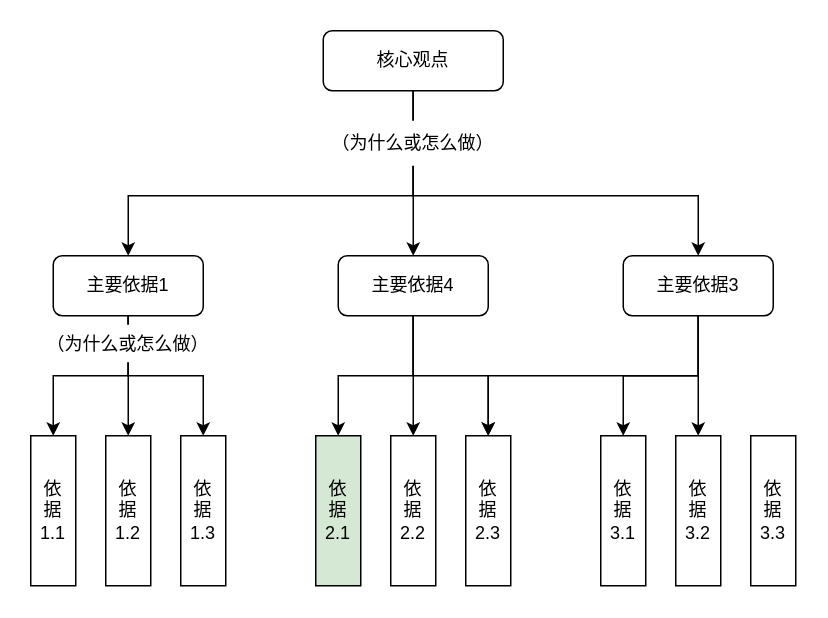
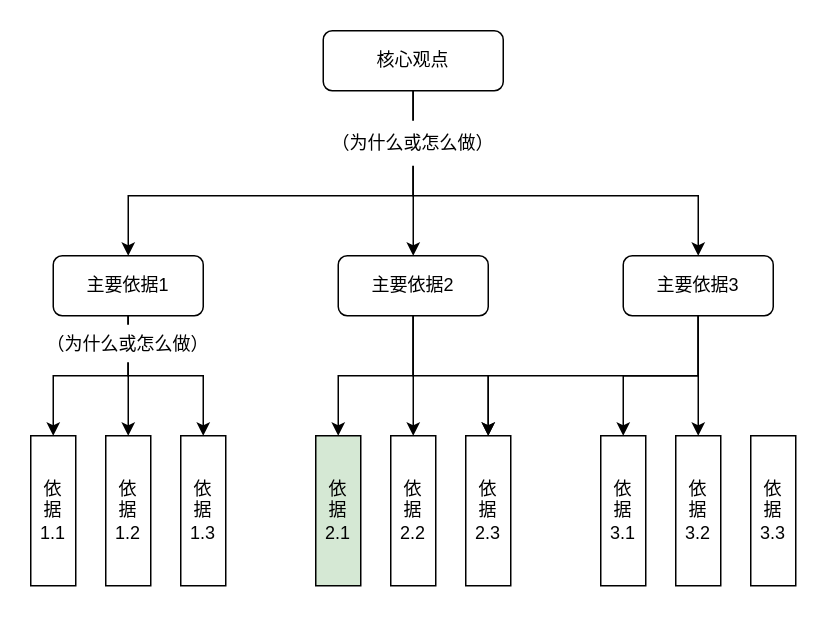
  <mxCell id="0" />
  <mxCell id="1" parent="0" />
  <mxCell id="2" style="edgeStyle=orthogonalEdgeStyle;rounded=0;orthogonalLoop=1;jettySize=auto;html=1;exitX=0.5;exitY=1;exitDx=0;exitDy=0;entryX=0.5;entryY=0;entryDx=0;entryDy=0;" edge="1" parent="1" source="5" target="9"><mxGeometry relative="1" as="geometry" /></mxCell>
  <mxCell id="3" style="edgeStyle=orthogonalEdgeStyle;rounded=0;orthogonalLoop=1;jettySize=auto;html=1;exitX=0.5;exitY=1;exitDx=0;exitDy=0;" edge="1" parent="1" source="5" target="13"><mxGeometry relative="1" as="geometry"><Array as="points"><mxPoint x="275" y="130" /><mxPoint x="85" y="130" /></Array></mxGeometry></mxCell>
  <mxCell id="4" style="edgeStyle=orthogonalEdgeStyle;rounded=0;orthogonalLoop=1;jettySize=auto;html=1;exitX=0.5;exitY=1;exitDx=0;exitDy=0;entryX=0.5;entryY=0;entryDx=0;entryDy=0;" edge="1" parent="1" source="5" target="17"><mxGeometry relative="1" as="geometry"><Array as="points"><mxPoint x="275" y="130" /><mxPoint x="465" y="130" /></Array></mxGeometry></mxCell>
  <mxCell id="5" value="核心观点" style="rounded=1;whiteSpace=wrap;html=1;" vertex="1" parent="1"><mxGeometry x="215" y="20" width="120" height="40" as="geometry" /></mxCell>
  <mxCell id="6" style="edgeStyle=orthogonalEdgeStyle;rounded=0;orthogonalLoop=1;jettySize=auto;html=1;exitX=0.5;exitY=1;exitDx=0;exitDy=0;entryX=0.5;entryY=0;entryDx=0;entryDy=0;" edge="1" parent="1" source="9" target="22"><mxGeometry relative="1" as="geometry" /></mxCell>
  <mxCell id="7" style="edgeStyle=orthogonalEdgeStyle;rounded=0;orthogonalLoop=1;jettySize=auto;html=1;exitX=0.5;exitY=1;exitDx=0;exitDy=0;entryX=0.5;entryY=0;entryDx=0;entryDy=0;" edge="1" parent="1" source="9" target="21"><mxGeometry relative="1" as="geometry" /></mxCell>
  <mxCell id="8" style="edgeStyle=orthogonalEdgeStyle;rounded=0;orthogonalLoop=1;jettySize=auto;html=1;exitX=0.5;exitY=1;exitDx=0;exitDy=0;entryX=0.5;entryY=0;entryDx=0;entryDy=0;" edge="1" parent="1" source="9" target="23"><mxGeometry relative="1" as="geometry" /></mxCell>
- <mxCell id="9" value="主要依据4" style="rounded=1;whiteSpace=wrap;html=1;" vertex="1" parent="1"><mxGeometry x="225" y="170" width="100" height="40" as="geometry" /></mxCell>
+ <mxCell id="9" value="主要依据2" style="rounded=1;whiteSpace=wrap;html=1;" vertex="1" parent="1"><mxGeometry x="225" y="170" width="100" height="40" as="geometry" /></mxCell>
  <mxCell id="10" style="edgeStyle=orthogonalEdgeStyle;rounded=0;orthogonalLoop=1;jettySize=auto;html=1;exitX=0.5;exitY=1;exitDx=0;exitDy=0;" edge="1" parent="1" source="13" target="19"><mxGeometry relative="1" as="geometry" /></mxCell>
  <mxCell id="11" style="edgeStyle=orthogonalEdgeStyle;rounded=0;orthogonalLoop=1;jettySize=auto;html=1;exitX=0.5;exitY=1;exitDx=0;exitDy=0;entryX=0.5;entryY=0;entryDx=0;entryDy=0;" edge="1" parent="1" source="13" target="18"><mxGeometry relative="1" as="geometry" /></mxCell>
  <mxCell id="12" style="edgeStyle=orthogonalEdgeStyle;rounded=0;orthogonalLoop=1;jettySize=auto;html=1;exitX=0.5;exitY=1;exitDx=0;exitDy=0;entryX=0.5;entryY=0;entryDx=0;entryDy=0;" edge="1" parent="1" source="13" target="20"><mxGeometry relative="1" as="geometry" /></mxCell>
  <mxCell id="13" value="主要依据1" style="rounded=1;whiteSpace=wrap;html=1;" vertex="1" parent="1"><mxGeometry x="35" y="170" width="100" height="40" as="geometry" /></mxCell>
  <mxCell id="14" style="edgeStyle=orthogonalEdgeStyle;rounded=0;orthogonalLoop=1;jettySize=auto;html=1;exitX=0.5;exitY=1;exitDx=0;exitDy=0;entryX=0.5;entryY=0;entryDx=0;entryDy=0;" edge="1" parent="1" source="17" target="25"><mxGeometry relative="1" as="geometry" /></mxCell>
  <mxCell id="15" style="edgeStyle=orthogonalEdgeStyle;rounded=0;orthogonalLoop=1;jettySize=auto;html=1;exitX=0.5;exitY=1;exitDx=0;exitDy=0;entryX=0.5;entryY=0;entryDx=0;entryDy=0;" edge="1" parent="1" source="17" target="24"><mxGeometry relative="1" as="geometry" /></mxCell>
  <mxCell id="16" style="edgeStyle=orthogonalEdgeStyle;rounded=0;orthogonalLoop=1;jettySize=auto;html=1;exitX=0.5;exitY=1;exitDx=0;exitDy=0;" edge="1" parent="1" source="17" target="23"><mxGeometry relative="1" as="geometry" /></mxCell>
  <mxCell id="17" value="主要依据3" style="rounded=1;whiteSpace=wrap;html=1;" vertex="1" parent="1"><mxGeometry x="415" y="170" width="100" height="40" as="geometry" /></mxCell>
  <mxCell id="18" value="依&lt;br&gt;据&lt;br&gt;1.1" style="rounded=0;whiteSpace=wrap;html=1;" vertex="1" parent="1"><mxGeometry x="20" y="290" width="30" height="100" as="geometry" /></mxCell>
  <mxCell id="19" value="依&lt;br&gt;据&lt;br&gt;1.2" style="rounded=0;whiteSpace=wrap;html=1;" vertex="1" parent="1"><mxGeometry x="70" y="290" width="30" height="100" as="geometry" /></mxCell>
  <mxCell id="20" value="依&lt;br&gt;据&lt;br&gt;1.3" style="rounded=0;whiteSpace=wrap;html=1;" vertex="1" parent="1"><mxGeometry x="120" y="290" width="30" height="100" as="geometry" /></mxCell>
  <mxCell id="21" value="依&lt;br&gt;据&lt;br&gt;2.1" style="rounded=0;whiteSpace=wrap;html=1;fillColor=#d5e8d4;" vertex="1" parent="1"><mxGeometry x="210" y="290" width="30" height="100" as="geometry" /></mxCell>
  <mxCell id="22" value="依&lt;br&gt;据&lt;br&gt;2.2" style="rounded=0;whiteSpace=wrap;html=1;" vertex="1" parent="1"><mxGeometry x="260" y="290" width="30" height="100" as="geometry" /></mxCell>
  <mxCell id="23" value="依&lt;br&gt;据&lt;br&gt;2.3" style="rounded=0;whiteSpace=wrap;html=1;" vertex="1" parent="1"><mxGeometry x="310" y="290" width="30" height="100" as="geometry" /></mxCell>
  <mxCell id="24" value="依&lt;br&gt;据&lt;br&gt;3.1" style="rounded=0;whiteSpace=wrap;html=1;" vertex="1" parent="1"><mxGeometry x="400" y="290" width="30" height="100" as="geometry" /></mxCell>
  <mxCell id="25" value="依&lt;br&gt;据&lt;br&gt;3.2" style="rounded=0;whiteSpace=wrap;html=1;" vertex="1" parent="1"><mxGeometry x="450" y="290" width="30" height="100" as="geometry" /></mxCell>
  <mxCell id="26" value="依&lt;br&gt;据&lt;br&gt;3.3" style="rounded=0;whiteSpace=wrap;html=1;" vertex="1" parent="1"><mxGeometry x="500" y="290" width="30" height="100" as="geometry" /></mxCell>
  <mxCell id="27" value="（为什么或怎么做）" style="text;html=1;strokeColor=none;fillColor=default;align=center;verticalAlign=middle;whiteSpace=wrap;rounded=0;" vertex="1" parent="1"><mxGeometry x="220" y="80" width="110" height="30" as="geometry" /></mxCell>
  <mxCell id="28" value="（为什么或怎么做）" style="text;html=1;strokeColor=none;fillColor=default;align=center;verticalAlign=middle;whiteSpace=wrap;rounded=0;" vertex="1" parent="1"><mxGeometry x="30" y="216" width="110" height="25" as="geometry" /></mxCell>
